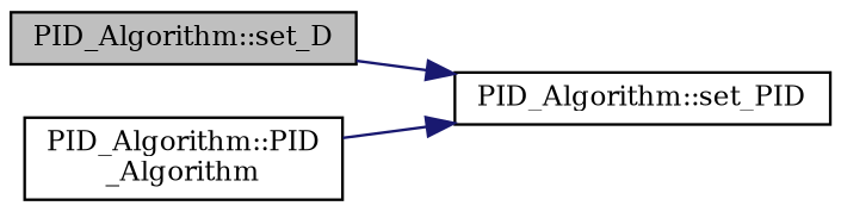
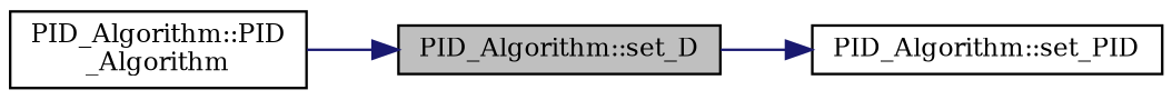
  digraph {
    fontname="DejaVu Serif"
    rankdir=RL
    node [color=black fillcolor=white fontname="DejaVu Serif" fontsize=10 shape=record style=filled]
    edge [color=midnightblue dir=back fontname="DejaVu Serif" fontsize=10 labelfontname=Helvetica labelfontsize=10 style=solid]
    n1 [fillcolor=grey75 fontcolor=black height=0.2 label="PID_Algorithm::set_D" width=0.4]
    n2 [height=0.2 label="PID_Algorithm::set_PID" width=0.4]
    n3 [height=0.2 label="PID_Algorithm::PID\l_Algorithm" width=0.4]
    n2 -> n1
-   n2 -> n3
+   n1 -> n3
  }
